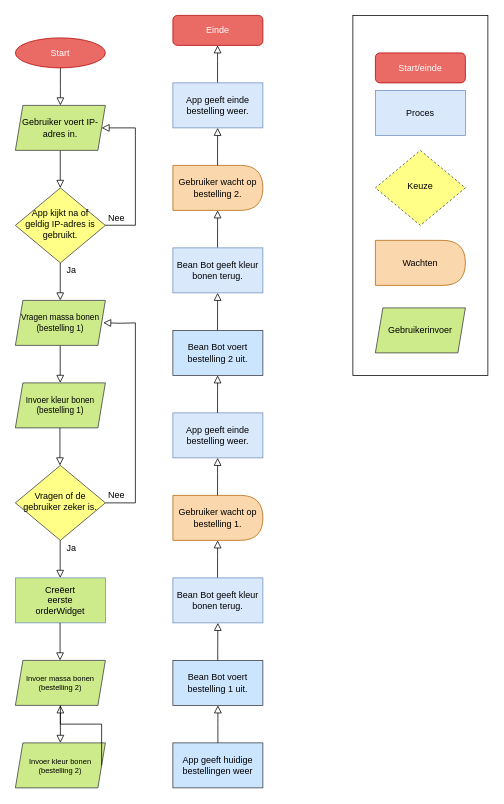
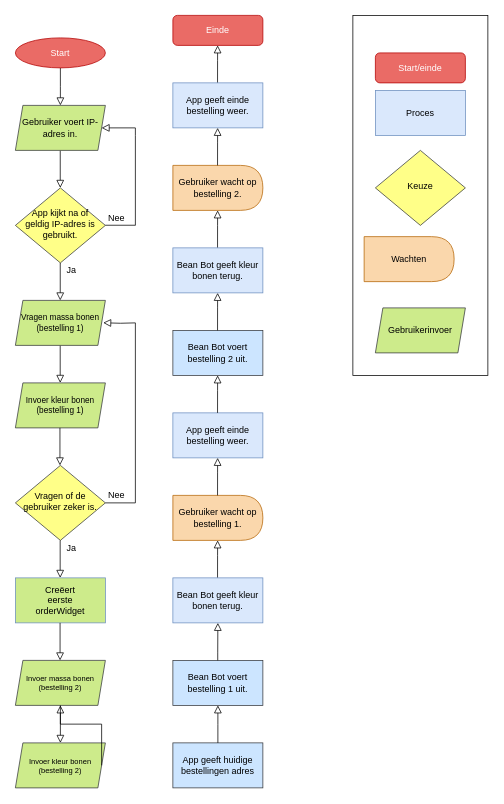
  <mxCell id="0" />
  <mxCell id="1" parent="0" />
  <mxCell id="2" value="" style="rounded=0;whiteSpace=wrap;html=1;fontSize=12;fillColor=none;" parent="1" vertex="1"><mxGeometry x="470" y="20" width="180" height="480" as="geometry" /></mxCell>
  <mxCell id="3" value="" style="rounded=0;html=1;jettySize=auto;orthogonalLoop=1;fontSize=11;endArrow=block;endFill=0;endSize=8;strokeWidth=1;shadow=0;labelBackgroundColor=none;edgeStyle=orthogonalEdgeStyle;" parent="1" source="4" edge="1"><mxGeometry relative="1" as="geometry"><mxPoint x="80" y="140" as="targetPoint" /></mxGeometry></mxCell>
  <mxCell id="4" value="&lt;div&gt;Start&lt;/div&gt;" style="ellipse;whiteSpace=wrap;html=1;fontSize=12;glass=0;strokeWidth=1;shadow=0;fillColor=#EA6B66;strokeColor=#B20000;fontColor=#ffffff;" parent="1" vertex="1"><mxGeometry x="20" y="50" width="120" height="40" as="geometry" /></mxCell>
  <mxCell id="5" value="" style="rounded=0;html=1;jettySize=auto;orthogonalLoop=1;fontSize=11;endArrow=block;endFill=0;endSize=8;strokeWidth=1;shadow=0;labelBackgroundColor=none;edgeStyle=orthogonalEdgeStyle;" parent="1" edge="1"><mxGeometry relative="1" as="geometry"><mxPoint x="79.83" y="200" as="sourcePoint" /><mxPoint x="79.83" y="250" as="targetPoint" /></mxGeometry></mxCell>
  <mxCell id="6" value="" style="rounded=0;html=1;jettySize=auto;orthogonalLoop=1;fontSize=11;endArrow=block;endFill=0;endSize=8;strokeWidth=1;shadow=0;labelBackgroundColor=none;edgeStyle=orthogonalEdgeStyle;" parent="1" edge="1"><mxGeometry relative="1" as="geometry"><mxPoint x="79.76" y="460" as="sourcePoint" /><mxPoint x="79.76" y="510" as="targetPoint" /></mxGeometry></mxCell>
  <mxCell id="7" value="&lt;div&gt;Vragen of de gebruiker zeker is.&lt;/div&gt;" style="rhombus;whiteSpace=wrap;html=1;shadow=0;fontFamily=Helvetica;fontSize=12;align=center;strokeWidth=1;spacing=6;spacingTop=-4;fillColor=#ffff88;strokeColor=#36393d;" parent="1" vertex="1"><mxGeometry x="20" y="620" width="120" height="100" as="geometry" /></mxCell>
  <mxCell id="8" value="" style="endArrow=none;html=1;rounded=0;" parent="1" edge="1"><mxGeometry width="50" height="50" relative="1" as="geometry"><mxPoint x="180" y="670" as="sourcePoint" /><mxPoint x="180" y="430" as="targetPoint" /></mxGeometry></mxCell>
  <mxCell id="9" value="" style="endArrow=none;html=1;rounded=0;exitX=1;exitY=0.5;exitDx=0;exitDy=0;" parent="1" source="7" edge="1"><mxGeometry width="50" height="50" relative="1" as="geometry"><mxPoint x="200" y="660" as="sourcePoint" /><mxPoint x="180" y="670" as="targetPoint" /></mxGeometry></mxCell>
  <mxCell id="10" value="Nee" style="text;html=1;strokeColor=none;fillColor=none;align=center;verticalAlign=middle;whiteSpace=wrap;rounded=0;fontSize=12;" parent="1" vertex="1"><mxGeometry x="140" y="650" width="30" height="20" as="geometry" /></mxCell>
  <mxCell id="11" value="Ja" style="text;html=1;strokeColor=none;fillColor=none;align=center;verticalAlign=middle;whiteSpace=wrap;rounded=0;fontSize=12;" parent="1" vertex="1"><mxGeometry x="80" y="720" width="30" height="20" as="geometry" /></mxCell>
  <mxCell id="12" value="" style="rounded=0;html=1;jettySize=auto;orthogonalLoop=1;fontSize=11;endArrow=block;endFill=0;endSize=8;strokeWidth=1;shadow=0;labelBackgroundColor=none;edgeStyle=orthogonalEdgeStyle;" parent="1" edge="1"><mxGeometry relative="1" as="geometry"><mxPoint x="79.72" y="720" as="sourcePoint" /><mxPoint x="79.72" y="770" as="targetPoint" /></mxGeometry></mxCell>
- <mxCell id="13" value="App geeft huidige bestellingen weer" style="rounded=0;whiteSpace=wrap;html=1;fillColor=#cce5ff;strokeColor=#36393d;" parent="1" vertex="1"><mxGeometry x="230" y="990" width="120" height="60" as="geometry" /></mxCell>
+ <mxCell id="13" value="App geeft huidige bestellingen adres" style="rounded=0;whiteSpace=wrap;html=1;fillColor=#cce5ff;strokeColor=#36393d;" parent="1" vertex="1"><mxGeometry x="230" y="990" width="120" height="60" as="geometry" /></mxCell>
  <mxCell id="14" value="App kijkt na of geldig IP-adres is gebruikt." style="rhombus;whiteSpace=wrap;html=1;shadow=0;fontFamily=Helvetica;fontSize=12;align=center;strokeWidth=1;spacing=6;spacingTop=-4;fillColor=#ffff88;strokeColor=#36393d;" parent="1" vertex="1"><mxGeometry x="20" y="250" width="120" height="100" as="geometry" /></mxCell>
  <mxCell id="15" value="" style="endArrow=none;html=1;rounded=0;exitX=1;exitY=0.5;exitDx=0;exitDy=0;" parent="1" edge="1"><mxGeometry width="50" height="50" relative="1" as="geometry"><mxPoint x="140" y="299.83" as="sourcePoint" /><mxPoint x="180" y="299.83" as="targetPoint" /></mxGeometry></mxCell>
  <mxCell id="16" value="" style="endArrow=none;html=1;rounded=0;" parent="1" edge="1"><mxGeometry width="50" height="50" relative="1" as="geometry"><mxPoint x="180" y="300" as="sourcePoint" /><mxPoint x="180" y="180" as="targetPoint" /></mxGeometry></mxCell>
  <mxCell id="17" value="Nee" style="text;html=1;strokeColor=none;fillColor=none;align=center;verticalAlign=middle;whiteSpace=wrap;rounded=0;fontSize=12;" parent="1" vertex="1"><mxGeometry x="140" y="280" width="30" height="20" as="geometry" /></mxCell>
  <mxCell id="18" value="" style="rounded=0;html=1;jettySize=auto;orthogonalLoop=1;fontSize=11;endArrow=block;endFill=0;endSize=8;strokeWidth=1;shadow=0;labelBackgroundColor=none;edgeStyle=orthogonalEdgeStyle;" parent="1" edge="1"><mxGeometry relative="1" as="geometry"><mxPoint x="79.83" y="350" as="sourcePoint" /><mxPoint x="79.83" y="400" as="targetPoint" /></mxGeometry></mxCell>
  <mxCell id="19" value="Ja" style="text;html=1;strokeColor=none;fillColor=none;align=center;verticalAlign=middle;whiteSpace=wrap;rounded=0;fontSize=12;" parent="1" vertex="1"><mxGeometry x="80" y="350" width="30" height="20" as="geometry" /></mxCell>
  <mxCell id="20" value="Gebruiker wacht op bestelling 1." style="shape=delay;whiteSpace=wrap;html=1;fontSize=12;fillColor=#fad7ac;strokeColor=#b46504;" parent="1" vertex="1"><mxGeometry x="230" y="660" width="120" height="60" as="geometry" /></mxCell>
  <mxCell id="21" value="&lt;div&gt;Bean Bot voert bestelling 1 uit.&lt;/div&gt;" style="rounded=0;whiteSpace=wrap;html=1;fillColor=#cce5ff;strokeColor=#36393d;" parent="1" vertex="1"><mxGeometry x="230" y="880" width="120" height="60" as="geometry" /></mxCell>
  <mxCell id="22" value="" style="rounded=0;html=1;jettySize=auto;orthogonalLoop=1;fontSize=11;endArrow=block;endFill=0;endSize=8;strokeWidth=1;shadow=0;labelBackgroundColor=none;edgeStyle=orthogonalEdgeStyle;" parent="1" edge="1"><mxGeometry relative="1" as="geometry"><mxPoint x="289.83" y="880" as="sourcePoint" /><mxPoint x="289.96" y="830" as="targetPoint" /><Array as="points"><mxPoint x="290.2" y="870" /><mxPoint x="290.2" y="870" /></Array></mxGeometry></mxCell>
  <mxCell id="23" value="Start/einde" style="rounded=1;whiteSpace=wrap;html=1;fontSize=12;glass=0;strokeWidth=1;shadow=0;fillColor=#EA6B66;strokeColor=#B20000;fontColor=#ffffff;" parent="1" vertex="1"><mxGeometry x="500" y="70" width="120" height="40" as="geometry" /></mxCell>
  <mxCell id="24" value="&lt;div&gt;Proces&lt;/div&gt;" style="rounded=0;whiteSpace=wrap;html=1;fillColor=#dae8fc;strokeColor=#6c8ebf;" parent="1" vertex="1"><mxGeometry x="500" y="120" width="120" height="60" as="geometry" /></mxCell>
- <mxCell id="25" value="Keuze" style="rhombus;whiteSpace=wrap;html=1;shadow=0;fontFamily=Helvetica;fontSize=12;align=center;strokeWidth=1;spacing=6;spacingTop=-4;fillColor=#ffff88;strokeColor=#36393d;dashed=1;" parent="1" vertex="1"><mxGeometry x="500" y="200" width="120" height="100" as="geometry" /></mxCell>
- <mxCell id="26" value="Wachten" style="shape=delay;whiteSpace=wrap;html=1;fontSize=12;fillColor=#fad7ac;strokeColor=#b46504;" parent="1" vertex="1"><mxGeometry x="500" y="320" width="120" height="60" as="geometry" /></mxCell>
+ <mxCell id="25" value="Keuze" style="rhombus;whiteSpace=wrap;html=1;shadow=0;fontFamily=Helvetica;fontSize=12;align=center;strokeWidth=1;spacing=6;spacingTop=-4;fillColor=#ffff88;strokeColor=#36393d;" parent="1" vertex="1"><mxGeometry x="500" y="200" width="120" height="100" as="geometry" /></mxCell>
+ <mxCell id="26" value="Wachten" style="shape=delay;whiteSpace=wrap;html=1;fontSize=12;fillColor=#fad7ac;strokeColor=#b46504;" parent="1" vertex="1"><mxGeometry x="485" y="315" width="120" height="60" as="geometry" /></mxCell>
  <mxCell id="27" value="Einde" style="rounded=1;whiteSpace=wrap;html=1;fontSize=12;glass=0;strokeWidth=1;shadow=0;fillColor=#EA6B66;strokeColor=#B20000;fontColor=#ffffff;" parent="1" vertex="1"><mxGeometry x="230" y="20" width="120" height="40" as="geometry" /></mxCell>
  <mxCell id="28" value="Gebruiker voert IP-adres in." style="shape=parallelogram;perimeter=parallelogramPerimeter;whiteSpace=wrap;html=1;fixedSize=1;fontSize=12;fillColor=#cdeb8b;size=10;strokeColor=#36393d;" parent="1" vertex="1"><mxGeometry x="20" y="140" width="120" height="60" as="geometry" /></mxCell>
  <mxCell id="29" value="" style="rounded=0;html=1;jettySize=auto;orthogonalLoop=1;fontSize=11;endArrow=block;endFill=0;endSize=8;strokeWidth=1;shadow=0;labelBackgroundColor=none;edgeStyle=orthogonalEdgeStyle;entryX=1;entryY=0.5;entryDx=0;entryDy=0;" parent="1" target="28" edge="1"><mxGeometry relative="1" as="geometry"><mxPoint x="180" y="180" as="sourcePoint" /><mxPoint x="154.83" y="200" as="targetPoint" /><Array as="points"><mxPoint x="180" y="170" /></Array></mxGeometry></mxCell>
  <mxCell id="30" value="Gebruikerinvoer" style="shape=parallelogram;perimeter=parallelogramPerimeter;whiteSpace=wrap;html=1;fixedSize=1;fontSize=12;fillColor=#cdeb8b;size=10;strokeColor=#36393d;" parent="1" vertex="1"><mxGeometry x="500" y="410" width="120" height="60" as="geometry" /></mxCell>
  <mxCell id="31" value="Vragen massa bonen (bestelling 1)" style="shape=parallelogram;perimeter=parallelogramPerimeter;whiteSpace=wrap;html=1;fixedSize=1;fontSize=11;fillColor=#cdeb8b;size=10;strokeColor=#36393d;" parent="1" vertex="1"><mxGeometry x="20" y="400" width="120" height="60" as="geometry" /></mxCell>
  <mxCell id="32" value="" style="rounded=0;html=1;jettySize=auto;orthogonalLoop=1;fontSize=11;endArrow=block;endFill=0;endSize=8;strokeWidth=1;shadow=0;labelBackgroundColor=none;edgeStyle=orthogonalEdgeStyle;entryX=0.976;entryY=0.498;entryDx=0;entryDy=0;entryPerimeter=0;" parent="1" target="31" edge="1"><mxGeometry relative="1" as="geometry"><mxPoint x="180" y="430" as="sourcePoint" /><mxPoint x="154.86" y="440" as="targetPoint" /></mxGeometry></mxCell>
  <mxCell id="33" value="&lt;div style=&quot;font-size: 11px;&quot;&gt;Invoer kleur bonen (bestelling 1)&lt;br style=&quot;font-size: 11px;&quot;&gt;&lt;/div&gt;" style="shape=parallelogram;perimeter=parallelogramPerimeter;whiteSpace=wrap;html=1;fixedSize=1;fontSize=11;fillColor=#cdeb8b;size=10;strokeColor=#36393d;" parent="1" vertex="1"><mxGeometry x="20" y="510" width="120" height="60" as="geometry" /></mxCell>
  <mxCell id="34" value="" style="rounded=0;html=1;jettySize=auto;orthogonalLoop=1;fontSize=11;endArrow=block;endFill=0;endSize=8;strokeWidth=1;shadow=0;labelBackgroundColor=none;edgeStyle=orthogonalEdgeStyle;" parent="1" edge="1"><mxGeometry relative="1" as="geometry"><mxPoint x="79.43" y="570" as="sourcePoint" /><mxPoint x="79.43" y="620" as="targetPoint" /></mxGeometry></mxCell>
  <mxCell id="35" value="&amp;nbsp;" style="text;whiteSpace=wrap;html=1;" parent="1" vertex="1"><mxGeometry x="380" y="370" width="30" height="30" as="geometry" /></mxCell>
  <mxCell id="36" value="App geeft einde bestelling weer." style="rounded=0;whiteSpace=wrap;html=1;fillColor=#dae8fc;strokeColor=#6c8ebf;" parent="1" vertex="1"><mxGeometry x="230" y="550" width="120" height="60" as="geometry" /></mxCell>
  <mxCell id="37" value="" style="rounded=0;html=1;jettySize=auto;orthogonalLoop=1;fontSize=11;endArrow=block;endFill=0;endSize=8;strokeWidth=1;shadow=0;labelBackgroundColor=none;edgeStyle=orthogonalEdgeStyle;" parent="1" edge="1"><mxGeometry relative="1" as="geometry"><mxPoint x="289.55" y="770" as="sourcePoint" /><mxPoint x="289.68" y="720" as="targetPoint" /><Array as="points"><mxPoint x="289.68" y="740" /><mxPoint x="289.68" y="740" /></Array></mxGeometry></mxCell>
  <mxCell id="38" value="" style="rounded=0;html=1;jettySize=auto;orthogonalLoop=1;fontSize=11;endArrow=block;endFill=0;endSize=8;strokeWidth=1;shadow=0;labelBackgroundColor=none;edgeStyle=orthogonalEdgeStyle;" parent="1" edge="1"><mxGeometry relative="1" as="geometry"><mxPoint x="289.55" y="550" as="sourcePoint" /><mxPoint x="289.68" y="500" as="targetPoint" /><Array as="points"><mxPoint x="289.68" y="520" /><mxPoint x="289.68" y="520" /></Array></mxGeometry></mxCell>
  <mxCell id="39" value="" style="rounded=0;html=1;jettySize=auto;orthogonalLoop=1;fontSize=11;endArrow=block;endFill=0;endSize=8;strokeWidth=1;shadow=0;labelBackgroundColor=none;edgeStyle=orthogonalEdgeStyle;" parent="1" edge="1"><mxGeometry relative="1" as="geometry"><mxPoint x="289.55" y="110" as="sourcePoint" /><mxPoint x="289.68" y="60" as="targetPoint" /><Array as="points"><mxPoint x="289.68" y="80" /><mxPoint x="289.68" y="80" /></Array></mxGeometry></mxCell>
  <mxCell id="40" value="&lt;blockquote&gt;&lt;div&gt;Creëert eerste &lt;br&gt;&lt;/div&gt;&lt;div&gt;orderWidget&lt;/div&gt;&lt;/blockquote&gt;" style="rounded=0;whiteSpace=wrap;html=1;fillColor=#cdeb8b;strokeColor=#6c8ebf;" vertex="1" parent="1"><mxGeometry x="20" y="770" width="120" height="60" as="geometry" /></mxCell>
  <mxCell id="41" value="&lt;div&gt;Invoer massa bonen (bestelling 2)&lt;/div&gt;" style="shape=parallelogram;perimeter=parallelogramPerimeter;whiteSpace=wrap;html=1;fixedSize=1;fontSize=10;fillColor=#cdeb8b;size=10;strokeColor=#36393d;" parent="1" vertex="1"><mxGeometry x="20" y="880" width="120" height="60" as="geometry" /></mxCell>
  <mxCell id="42" value="" style="rounded=0;html=1;jettySize=auto;orthogonalLoop=1;fontSize=11;endArrow=block;endFill=0;endSize=8;strokeWidth=1;shadow=0;labelBackgroundColor=none;edgeStyle=orthogonalEdgeStyle;" edge="1" parent="1"><mxGeometry relative="1" as="geometry"><mxPoint x="79.6" y="830" as="sourcePoint" /><mxPoint x="79.6" y="880" as="targetPoint" /></mxGeometry></mxCell>
  <mxCell id="43" value="" style="rounded=0;html=1;jettySize=auto;orthogonalLoop=1;fontSize=11;endArrow=block;endFill=0;endSize=8;strokeWidth=1;shadow=0;labelBackgroundColor=none;edgeStyle=orthogonalEdgeStyle;" edge="1" parent="1"><mxGeometry relative="1" as="geometry"><mxPoint x="80" y="940" as="sourcePoint" /><mxPoint x="80" y="990" as="targetPoint" /></mxGeometry></mxCell>
  <mxCell id="44" value="&lt;div&gt;Invoer kleur bonen (bestelling 2)&lt;/div&gt;" style="shape=parallelogram;perimeter=parallelogramPerimeter;whiteSpace=wrap;html=1;fixedSize=1;fontSize=10;fillColor=#cdeb8b;size=10;strokeColor=#36393d;" vertex="1" parent="1"><mxGeometry x="20" y="990" width="120" height="60" as="geometry" /></mxCell>
  <mxCell id="45" value="" style="rounded=0;html=1;jettySize=auto;orthogonalLoop=1;fontSize=11;endArrow=block;endFill=0;endSize=8;strokeWidth=1;shadow=0;labelBackgroundColor=none;edgeStyle=orthogonalEdgeStyle;exitX=1;exitY=0.5;exitDx=0;exitDy=0;" edge="1" parent="1" source="44" target="41"><mxGeometry relative="1" as="geometry"><mxPoint x="154.76" y="1010" as="sourcePoint" /><mxPoint x="200" y="1020" as="targetPoint" /></mxGeometry></mxCell>
  <mxCell id="46" value="" style="rounded=0;html=1;jettySize=auto;orthogonalLoop=1;fontSize=11;endArrow=block;endFill=0;endSize=8;strokeWidth=1;shadow=0;labelBackgroundColor=none;edgeStyle=orthogonalEdgeStyle;exitX=0.5;exitY=0;exitDx=0;exitDy=0;" edge="1" parent="1" source="13"><mxGeometry relative="1" as="geometry"><mxPoint x="288.57" y="930" as="sourcePoint" /><mxPoint x="290" y="940" as="targetPoint" /></mxGeometry></mxCell>
  <mxCell id="47" value="Gebruiker wacht op bestelling 2." style="shape=delay;whiteSpace=wrap;html=1;fontSize=12;fillColor=#fad7ac;strokeColor=#b46504;" vertex="1" parent="1"><mxGeometry x="230" y="220" width="120" height="60" as="geometry" /></mxCell>
  <mxCell id="48" value="" style="rounded=0;html=1;jettySize=auto;orthogonalLoop=1;fontSize=11;endArrow=block;endFill=0;endSize=8;strokeWidth=1;shadow=0;labelBackgroundColor=none;edgeStyle=orthogonalEdgeStyle;" edge="1" parent="1"><mxGeometry relative="1" as="geometry"><mxPoint x="289.56" y="330" as="sourcePoint" /><mxPoint x="289.69" y="280" as="targetPoint" /><Array as="points"><mxPoint x="289.69" y="300" /><mxPoint x="289.69" y="300" /></Array></mxGeometry></mxCell>
  <mxCell id="49" value="App geeft einde bestelling weer." style="rounded=0;whiteSpace=wrap;html=1;fillColor=#dae8fc;strokeColor=#6c8ebf;" vertex="1" parent="1"><mxGeometry x="230" y="110" width="120" height="60" as="geometry" /></mxCell>
  <mxCell id="50" value="Bean Bot geeft kleur bonen terug." style="rounded=0;whiteSpace=wrap;html=1;fillColor=#dae8fc;strokeColor=#6c8ebf;" vertex="1" parent="1"><mxGeometry x="230" y="770" width="120" height="60" as="geometry" /></mxCell>
  <mxCell id="51" value="" style="rounded=0;html=1;jettySize=auto;orthogonalLoop=1;fontSize=11;endArrow=block;endFill=0;endSize=8;strokeWidth=1;shadow=0;labelBackgroundColor=none;edgeStyle=orthogonalEdgeStyle;" edge="1" parent="1"><mxGeometry relative="1" as="geometry"><mxPoint x="289.55" y="660" as="sourcePoint" /><mxPoint x="289.68" y="610" as="targetPoint" /><Array as="points"><mxPoint x="289.68" y="630" /><mxPoint x="289.68" y="630" /></Array></mxGeometry></mxCell>
  <mxCell id="52" value="&lt;div&gt;Bean Bot voert bestelling 2 uit.&lt;/div&gt;" style="rounded=0;whiteSpace=wrap;html=1;fillColor=#cce5ff;strokeColor=#36393d;" vertex="1" parent="1"><mxGeometry x="230" y="440" width="120" height="60" as="geometry" /></mxCell>
  <mxCell id="53" value="" style="rounded=0;html=1;jettySize=auto;orthogonalLoop=1;fontSize=11;endArrow=block;endFill=0;endSize=8;strokeWidth=1;shadow=0;labelBackgroundColor=none;edgeStyle=orthogonalEdgeStyle;" edge="1" parent="1"><mxGeometry relative="1" as="geometry"><mxPoint x="289.55" y="440" as="sourcePoint" /><mxPoint x="289.68" y="390" as="targetPoint" /><Array as="points"><mxPoint x="289.68" y="410" /><mxPoint x="289.68" y="410" /></Array></mxGeometry></mxCell>
  <mxCell id="54" value="" style="rounded=0;html=1;jettySize=auto;orthogonalLoop=1;fontSize=11;endArrow=block;endFill=0;endSize=8;strokeWidth=1;shadow=0;labelBackgroundColor=none;edgeStyle=orthogonalEdgeStyle;" edge="1" parent="1"><mxGeometry relative="1" as="geometry"><mxPoint x="289.55" y="220" as="sourcePoint" /><mxPoint x="289.68" y="170" as="targetPoint" /><Array as="points"><mxPoint x="289.68" y="190" /><mxPoint x="289.68" y="190" /></Array></mxGeometry></mxCell>
  <mxCell id="55" value="Bean Bot geeft kleur bonen terug." style="rounded=0;whiteSpace=wrap;html=1;fillColor=#dae8fc;strokeColor=#6c8ebf;" vertex="1" parent="1"><mxGeometry x="230" y="330" width="120" height="60" as="geometry" /></mxCell>
